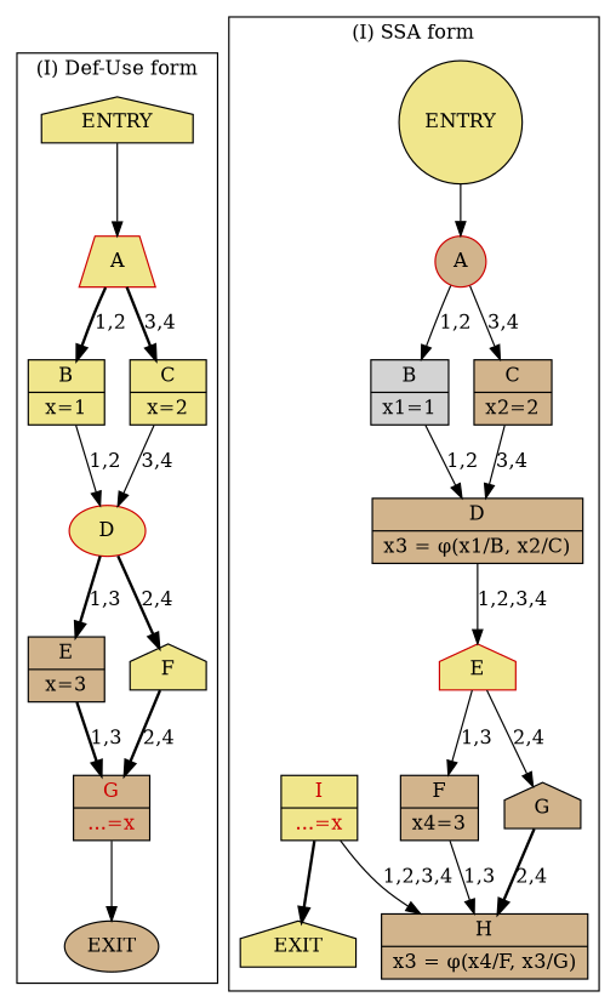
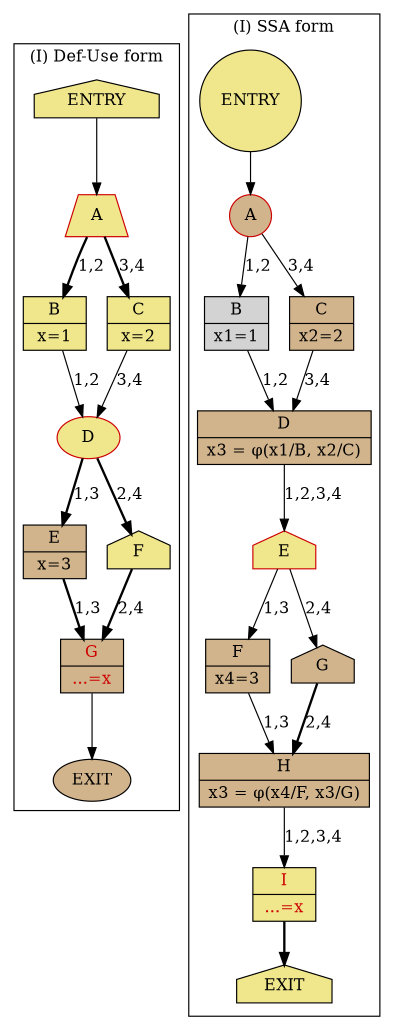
  digraph {
    node [shape=record style=filled fillcolor=khaki]
    edge [style=solid]
    n1 [label=ENTRY rank=source shape=house]
    n2 [color=red3 label=A shape=trapezium]
    n3 [label=EXIT rank=sink shape=ellipse fillcolor=tan]
    n4 [label="{B|x=1}"]
    n5 [label="{C|x=2}"]
    n6 [color=red3 label=D shape=ellipse]
    n7 [label="{E|x=3}" fillcolor=tan]
    n8 [label=F shape=house]
    n9 [fontcolor=red3 label="{G|...=x}" fillcolor=tan]
    n10 [label=ENTRY rank=source shape=circle]
    n11 [color=red3 label=A shape=circle fillcolor=tan]
    n12 [label=EXIT rank=sink shape=house]
    n13 [label="{B|x1=1}" fillcolor=lightgrey]
    n14 [label="{C|x2=2}" fillcolor=tan]
    n15 [label="{D|x3 = &phi;(x1/B, x2/C)}" fillcolor=tan]
    n16 [color=red3 label=E shape=house]
    n17 [label="{F|x4=3}" fillcolor=tan]
    n18 [label=G shape=house fillcolor=tan]
    n19 [label="{H|x3 = &phi;(x4/F, x3/G)}" fillcolor=tan]
    n20 [fontcolor=red3 label="{I|...=x}"]
    subgraph cluster_1 {
      color=black
      label="(I) Def-Use form"
      n1
      n2
      n3
      n4
      n5
      n6
      n7
      n8
      n9
    }
    subgraph cluster_2 {
      color=black
      label="(I) SSA form"
      n10
      n11
      n12
      n13
      n14
      n15
      n16
      n17
      n18
      n19
      n20
    }
    n1 -> n2
    n2 -> n4 [label="1,2" style=bold]
    n2 -> n5 [label="3,4" style=bold]
    n4 -> n6 [label="1,2"]
    n5 -> n6 [label="3,4"]
    n6 -> n7 [label="1,3" style=bold]
    n6 -> n8 [label="2,4" style=bold]
    n7 -> n9 [label="1,3" style=bold]
    n8 -> n9 [label="2,4" style=bold]
    n9 -> n3
    n10 -> n11
    n11 -> n13 [label="1,2"]
    n11 -> n14 [label="3,4"]
    n13 -> n15 [label="1,2"]
    n14 -> n15 [label="3,4"]
    n15 -> n16 [label="1,2,3,4"]
    n16 -> n17 [label="1,3"]
    n16 -> n18 [label="2,4"]
    n17 -> n19 [label="1,3"]
    n18 -> n19 [label="2,4" style=bold]
-   n20 -> n19 [label="1,2,3,4"]
+   n19 -> n20 [label="1,2,3,4"]
    n20 -> n12 [style=bold]
  }
